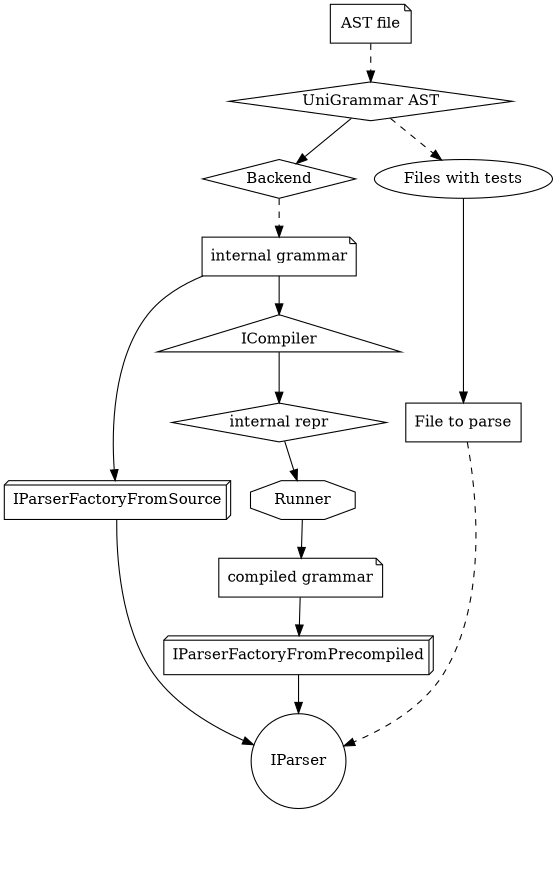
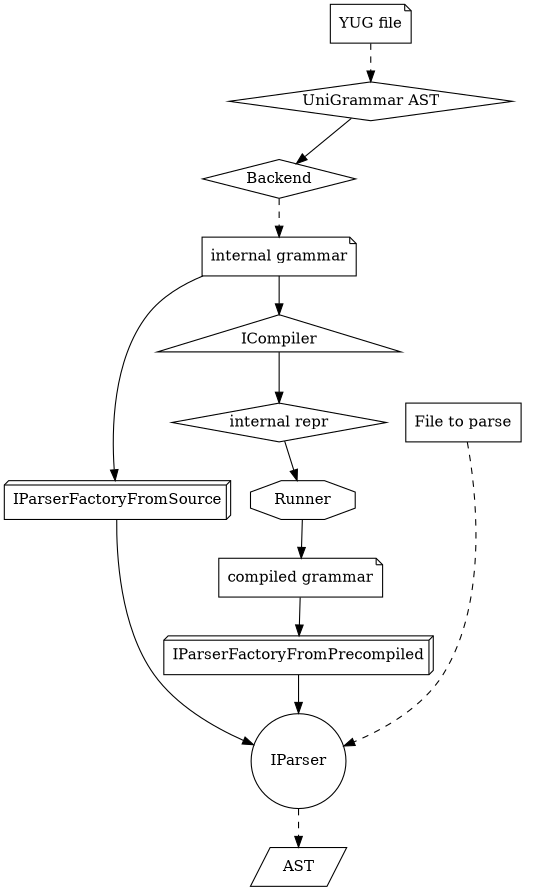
  digraph {
    node [shape=note]
-   n1 [label="AST file"]
+   n1 [label="YUG file"]
    n2 [label="UniGrammar AST" shape=diamond]
    n3 [label=Backend shape=diamond]
    n4 [label="internal grammar"]
    n5 [label=IParserFactoryFromSource shape=box3d]
    n6 [label=ICompiler shape=triangle]
    n7 [label="internal repr" shape=diamond]
    n8 [label=Runner shape=octagon]
    n9 [label=IParser shape=circle]
    n10 [label="compiled grammar"]
    n11 [label=IParserFactoryFromPrecompiled shape=box3d]
    n12 [label="File to parse" shape=box]
-   n14 [label="Files with tests" shape=""]
+   n13 [label=AST shape=parallelogram]
    subgraph sub_1 {
      n1
      n2
      n3
      n4
    }
    subgraph sub_2 {
      n4
      n5
      n6
      n7
      n8
      n9
      n10
      n11
      n12
+     n13
    }
    subgraph sub_3 {
      n9
      n12
+     n13
    }
    subgraph sub_4 {
      n2
      n12
-     n14
    }
    n1 -> n2 [style=dashed]
    n2 -> n3
-   n2 -> n14 [style=dashed]
    n3 -> n4 [style=dashed]
    n4 -> n5
    n4 -> n6
    n5 -> n9
    n6 -> n7
    n7 -> n8
    n8 -> n10
+   n9 -> n13 [style=dashed]
    n10 -> n11
    n11 -> n9
    n12 -> n9 [style=dashed]
-   n14 -> n12
  }
